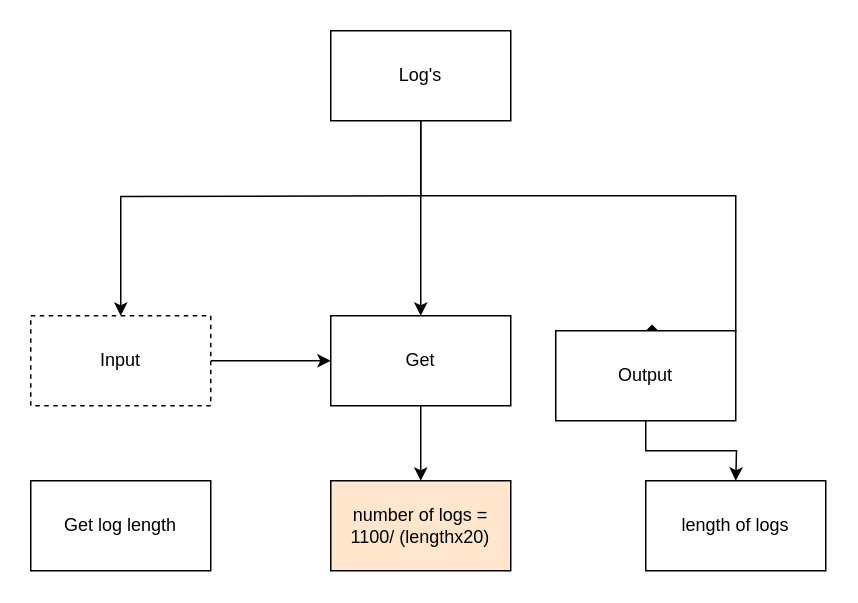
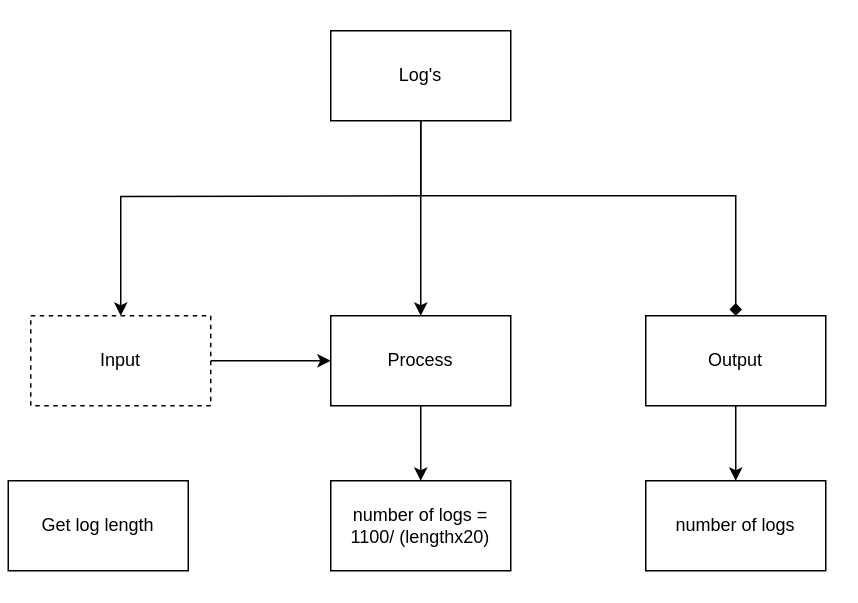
  <mxCell id="0" />
  <mxCell id="1" parent="0" />
  <mxCell id="2" style="edgeStyle=none;html=1;" edge="1" parent="1" source="5"><mxGeometry relative="1" as="geometry"><mxPoint x="280" y="210" as="targetPoint" /><Array as="points"><mxPoint x="280" y="140" /></Array></mxGeometry></mxCell>
  <mxCell id="3" style="edgeStyle=orthogonalEdgeStyle;html=1;entryX=0.5;entryY=0;entryDx=0;entryDy=0;rounded=0;" edge="1" parent="1" target="9"><mxGeometry relative="1" as="geometry"><mxPoint x="80" y="200" as="targetPoint" /><mxPoint x="280" y="130" as="sourcePoint" /></mxGeometry></mxCell>
  <mxCell id="4" style="edgeStyle=orthogonalEdgeStyle;rounded=0;html=1;entryX=0.5;entryY=0;entryDx=0;entryDy=0;endArrow=diamond;" edge="1" parent="1" source="5" target="11"><mxGeometry relative="1" as="geometry"><mxPoint x="490" y="180" as="targetPoint" /><Array as="points"><mxPoint x="280" y="130" /><mxPoint x="490" y="130" /></Array></mxGeometry></mxCell>
  <mxCell id="5" value="Log's" style="rounded=0;whiteSpace=wrap;html=1;" vertex="1" parent="1"><mxGeometry x="220" y="20" width="120" height="60" as="geometry" /></mxCell>
  <mxCell id="6" style="edgeStyle=orthogonalEdgeStyle;rounded=0;html=1;" edge="1" parent="1" source="7"><mxGeometry relative="1" as="geometry"><mxPoint x="280" y="320" as="targetPoint" /></mxGeometry></mxCell>
- <mxCell id="7" value="Get" style="rounded=0;whiteSpace=wrap;html=1;" vertex="1" parent="1"><mxGeometry x="220" y="210" width="120" height="60" as="geometry" /></mxCell>
+ <mxCell id="7" value="Process" style="rounded=0;whiteSpace=wrap;html=1;" vertex="1" parent="1"><mxGeometry x="220" y="210" width="120" height="60" as="geometry" /></mxCell>
  <mxCell id="8" style="edgeStyle=orthogonalEdgeStyle;rounded=0;html=1;" edge="1" parent="1" source="9" target="7"><mxGeometry relative="1" as="geometry"><mxPoint x="80" y="320" as="targetPoint" /></mxGeometry></mxCell>
  <mxCell id="9" value="Input" style="rounded=0;whiteSpace=wrap;html=1;dashed=1;" vertex="1" parent="1"><mxGeometry x="20" y="210" width="120" height="60" as="geometry" /></mxCell>
  <mxCell id="10" style="edgeStyle=orthogonalEdgeStyle;rounded=0;html=1;" edge="1" parent="1" source="11"><mxGeometry relative="1" as="geometry"><mxPoint x="490" y="320" as="targetPoint" /></mxGeometry></mxCell>
- <mxCell id="11" value="Output" style="rounded=0;whiteSpace=wrap;html=1;" vertex="1" parent="1"><mxGeometry x="370" y="220" width="120" height="60" as="geometry" /></mxCell>
- <mxCell id="12" value="Get log length" style="rounded=0;whiteSpace=wrap;html=1;" vertex="1" parent="1"><mxGeometry x="20" y="320" width="120" height="60" as="geometry" /></mxCell>
- <mxCell id="13" value="number of logs = 1100/ (lengthx20)" style="rounded=0;whiteSpace=wrap;html=1;fillColor=#ffe6cc;" vertex="1" parent="1"><mxGeometry x="220" y="320" width="120" height="60" as="geometry" /></mxCell>
- <mxCell id="14" value="length of logs" style="rounded=0;whiteSpace=wrap;html=1;" vertex="1" parent="1"><mxGeometry x="430" y="320" width="120" height="60" as="geometry" /></mxCell>
+ <mxCell id="11" value="Output" style="rounded=0;whiteSpace=wrap;html=1;" vertex="1" parent="1"><mxGeometry x="430" y="210" width="120" height="60" as="geometry" /></mxCell>
+ <mxCell id="12" value="Get log length" style="rounded=0;whiteSpace=wrap;html=1;" vertex="1" parent="1"><mxGeometry x="5" y="320" width="120" height="60" as="geometry" /></mxCell>
+ <mxCell id="13" value="number of logs = 1100/ (lengthx20)" style="rounded=0;whiteSpace=wrap;html=1;" vertex="1" parent="1"><mxGeometry x="220" y="320" width="120" height="60" as="geometry" /></mxCell>
+ <mxCell id="14" value="number of logs" style="rounded=0;whiteSpace=wrap;html=1;" vertex="1" parent="1"><mxGeometry x="430" y="320" width="120" height="60" as="geometry" /></mxCell>
